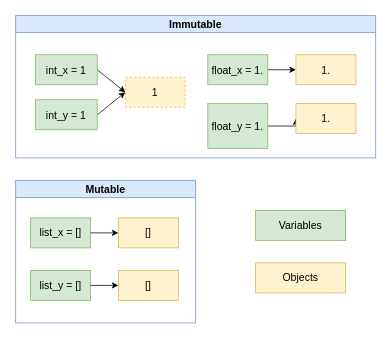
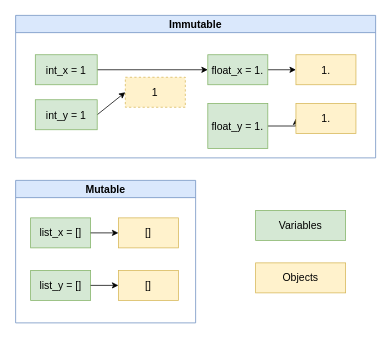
  <mxCell id="0" />
  <mxCell id="1" parent="0" />
  <mxCell id="2" value="Immutable" style="swimlane;whiteSpace=wrap;html=1;fillColor=#dae8fc;strokeColor=#6c8ebf;fontSize=14;" vertex="1" parent="1"><mxGeometry x="20" y="20" width="480" height="190" as="geometry" /></mxCell>
- <mxCell id="3" style="rounded=0;orthogonalLoop=1;jettySize=auto;html=1;exitX=1;exitY=0.5;exitDx=0;exitDy=0;entryX=0;entryY=0.5;entryDx=0;entryDy=0;fontSize=14;" edge="1" parent="2" source="4" target="7"><mxGeometry relative="1" as="geometry" /></mxCell>
+ <mxCell id="3" style="rounded=0;orthogonalLoop=1;jettySize=auto;html=1;exitX=1;exitY=0.5;exitDx=0;exitDy=0;fontSize=14;" edge="1" parent="2" source="4" target="9"><mxGeometry relative="1" as="geometry" /></mxCell>
  <mxCell id="4" value="int_x = 1" style="rounded=0;whiteSpace=wrap;html=1;fontSize=14;fillColor=#d5e8d4;strokeColor=#82b366;" vertex="1" parent="2"><mxGeometry x="26.25" y="52.5" width="82.5" height="40" as="geometry" /></mxCell>
  <mxCell id="5" style="rounded=0;orthogonalLoop=1;jettySize=auto;html=1;exitX=1;exitY=0.5;exitDx=0;exitDy=0;fontSize=14;" edge="1" parent="2" source="6"><mxGeometry relative="1" as="geometry"><mxPoint x="146.25" y="102.5" as="targetPoint" /></mxGeometry></mxCell>
  <mxCell id="6" value="int_y = 1" style="rounded=0;whiteSpace=wrap;html=1;fontSize=14;fillColor=#d5e8d4;strokeColor=#82b366;" vertex="1" parent="2"><mxGeometry x="26.25" y="112.5" width="82.5" height="40" as="geometry" /></mxCell>
  <mxCell id="7" value="1" style="rounded=0;whiteSpace=wrap;html=1;fillColor=#fff2cc;strokeColor=#d6b656;fontSize=14;dashed=1;" vertex="1" parent="2"><mxGeometry x="146.25" y="82.5" width="80" height="40" as="geometry" /></mxCell>
  <mxCell id="8" style="edgeStyle=orthogonalEdgeStyle;rounded=0;orthogonalLoop=1;jettySize=auto;html=1;exitX=1;exitY=0.5;exitDx=0;exitDy=0;entryX=0;entryY=0.5;entryDx=0;entryDy=0;fontSize=14;" edge="1" parent="2" source="9" target="13"><mxGeometry relative="1" as="geometry" /></mxCell>
  <mxCell id="9" value="float_x = 1." style="rounded=0;whiteSpace=wrap;html=1;fontSize=14;fillColor=#d5e8d4;strokeColor=#82b366;" vertex="1" parent="2"><mxGeometry x="256.25" y="52.5" width="80" height="40" as="geometry" /></mxCell>
  <mxCell id="10" style="edgeStyle=orthogonalEdgeStyle;rounded=0;orthogonalLoop=1;jettySize=auto;html=1;exitX=1;exitY=0.5;exitDx=0;exitDy=0;entryX=0;entryY=0.5;entryDx=0;entryDy=0;fontSize=14;" edge="1" parent="2" source="11" target="12"><mxGeometry relative="1" as="geometry" /></mxCell>
  <mxCell id="11" value="float_y = 1." style="rounded=0;whiteSpace=wrap;html=1;fontSize=14;fillColor=#d5e8d4;strokeColor=#82b366;" vertex="1" parent="2"><mxGeometry x="256.25" y="117.5" width="80" height="60" as="geometry" /></mxCell>
  <mxCell id="12" value="1." style="rounded=0;whiteSpace=wrap;html=1;fillColor=#fff2cc;strokeColor=#d6b656;fontSize=14;" vertex="1" parent="2"><mxGeometry x="373.75" y="117.5" width="80" height="40" as="geometry" /></mxCell>
  <mxCell id="13" value="1." style="rounded=0;whiteSpace=wrap;html=1;fillColor=#fff2cc;strokeColor=#d6b656;fontSize=14;" vertex="1" parent="2"><mxGeometry x="373.75" y="52.5" width="80" height="40" as="geometry" /></mxCell>
  <mxCell id="14" value="Mutable" style="swimlane;whiteSpace=wrap;html=1;fillColor=#dae8fc;strokeColor=#6c8ebf;fontSize=14;" vertex="1" parent="1"><mxGeometry x="20" y="240" width="240" height="190" as="geometry" /></mxCell>
  <mxCell id="15" value="list_x = []" style="rounded=0;whiteSpace=wrap;html=1;fontSize=14;fillColor=#d5e8d4;strokeColor=#82b366;" vertex="1" parent="14"><mxGeometry x="20" y="50" width="80" height="40" as="geometry" /></mxCell>
  <mxCell id="16" value="list_y = []" style="rounded=0;whiteSpace=wrap;html=1;fontSize=14;fillColor=#d5e8d4;strokeColor=#82b366;" vertex="1" parent="14"><mxGeometry x="20" y="120" width="80" height="40" as="geometry" /></mxCell>
  <mxCell id="17" style="edgeStyle=orthogonalEdgeStyle;rounded=0;orthogonalLoop=1;jettySize=auto;html=1;exitX=1;exitY=0.5;exitDx=0;exitDy=0;entryX=0;entryY=0.5;entryDx=0;entryDy=0;fontSize=14;" edge="1" parent="14" target="20"><mxGeometry relative="1" as="geometry"><mxPoint x="100" y="70" as="sourcePoint" /></mxGeometry></mxCell>
  <mxCell id="18" style="edgeStyle=orthogonalEdgeStyle;rounded=0;orthogonalLoop=1;jettySize=auto;html=1;exitX=1;exitY=0.5;exitDx=0;exitDy=0;entryX=0;entryY=0.5;entryDx=0;entryDy=0;fontSize=14;" edge="1" parent="14" target="19"><mxGeometry relative="1" as="geometry"><mxPoint x="100" y="140" as="sourcePoint" /></mxGeometry></mxCell>
  <mxCell id="19" value="[]" style="rounded=0;whiteSpace=wrap;html=1;fillColor=#fff2cc;strokeColor=#d6b656;fontSize=14;" vertex="1" parent="14"><mxGeometry x="137" y="120" width="80" height="40" as="geometry" /></mxCell>
  <mxCell id="20" value="[]" style="rounded=0;whiteSpace=wrap;html=1;fillColor=#fff2cc;strokeColor=#d6b656;fontSize=14;" vertex="1" parent="14"><mxGeometry x="137" y="50" width="80" height="40" as="geometry" /></mxCell>
  <mxCell id="21" value="Variables" style="rounded=0;whiteSpace=wrap;html=1;fontSize=14;fillColor=#d5e8d4;strokeColor=#82b366;" vertex="1" parent="1"><mxGeometry x="340" y="280" width="120" height="40" as="geometry" /></mxCell>
  <mxCell id="22" value="Objects" style="rounded=0;whiteSpace=wrap;html=1;fontSize=14;fillColor=#fff2cc;strokeColor=#d6b656;" vertex="1" parent="1"><mxGeometry x="340" y="350" width="120" height="40" as="geometry" /></mxCell>
